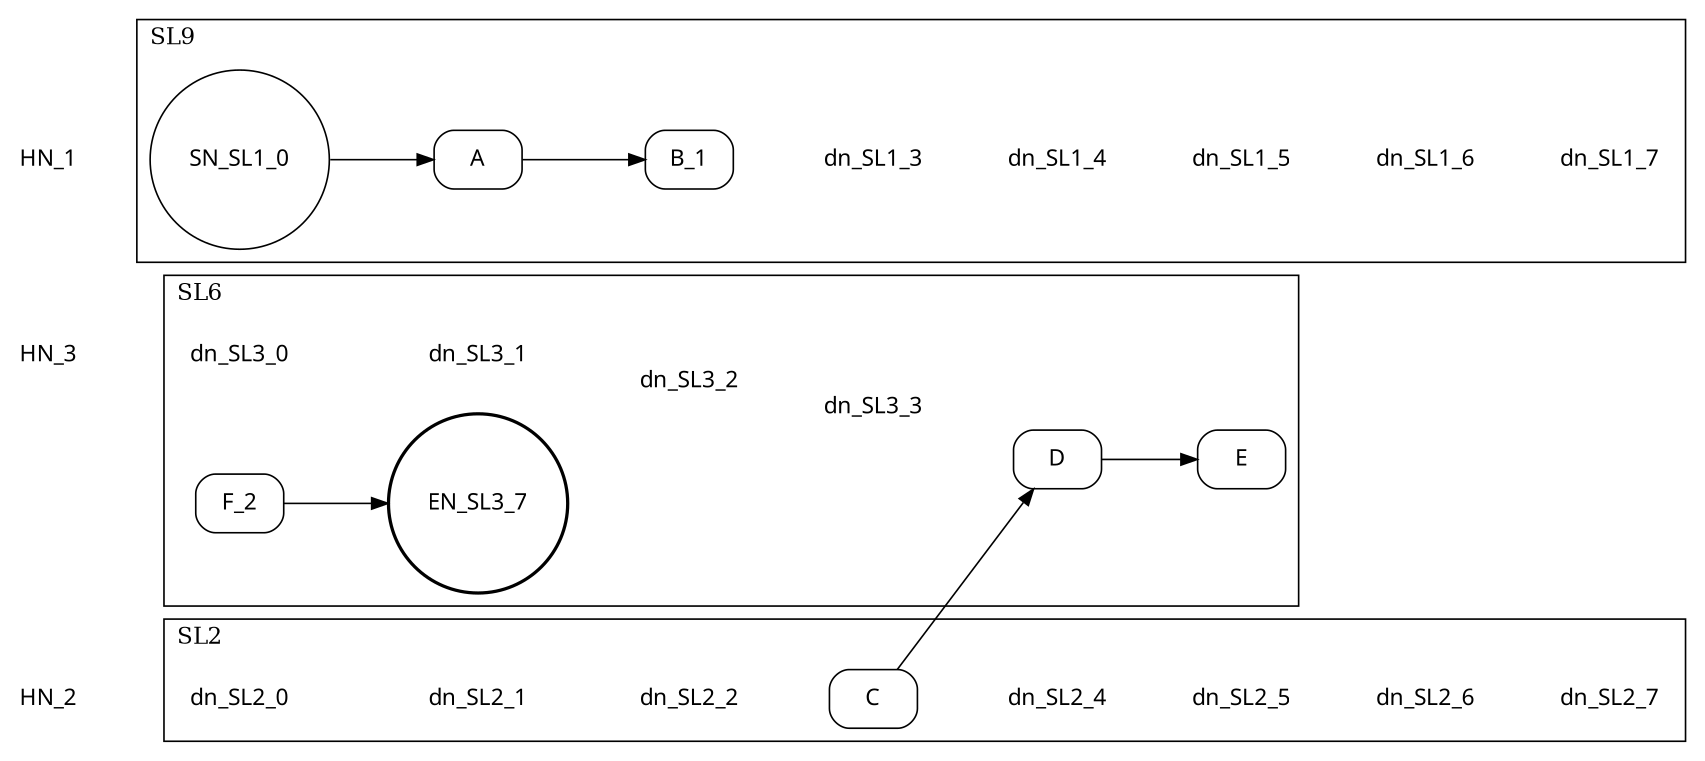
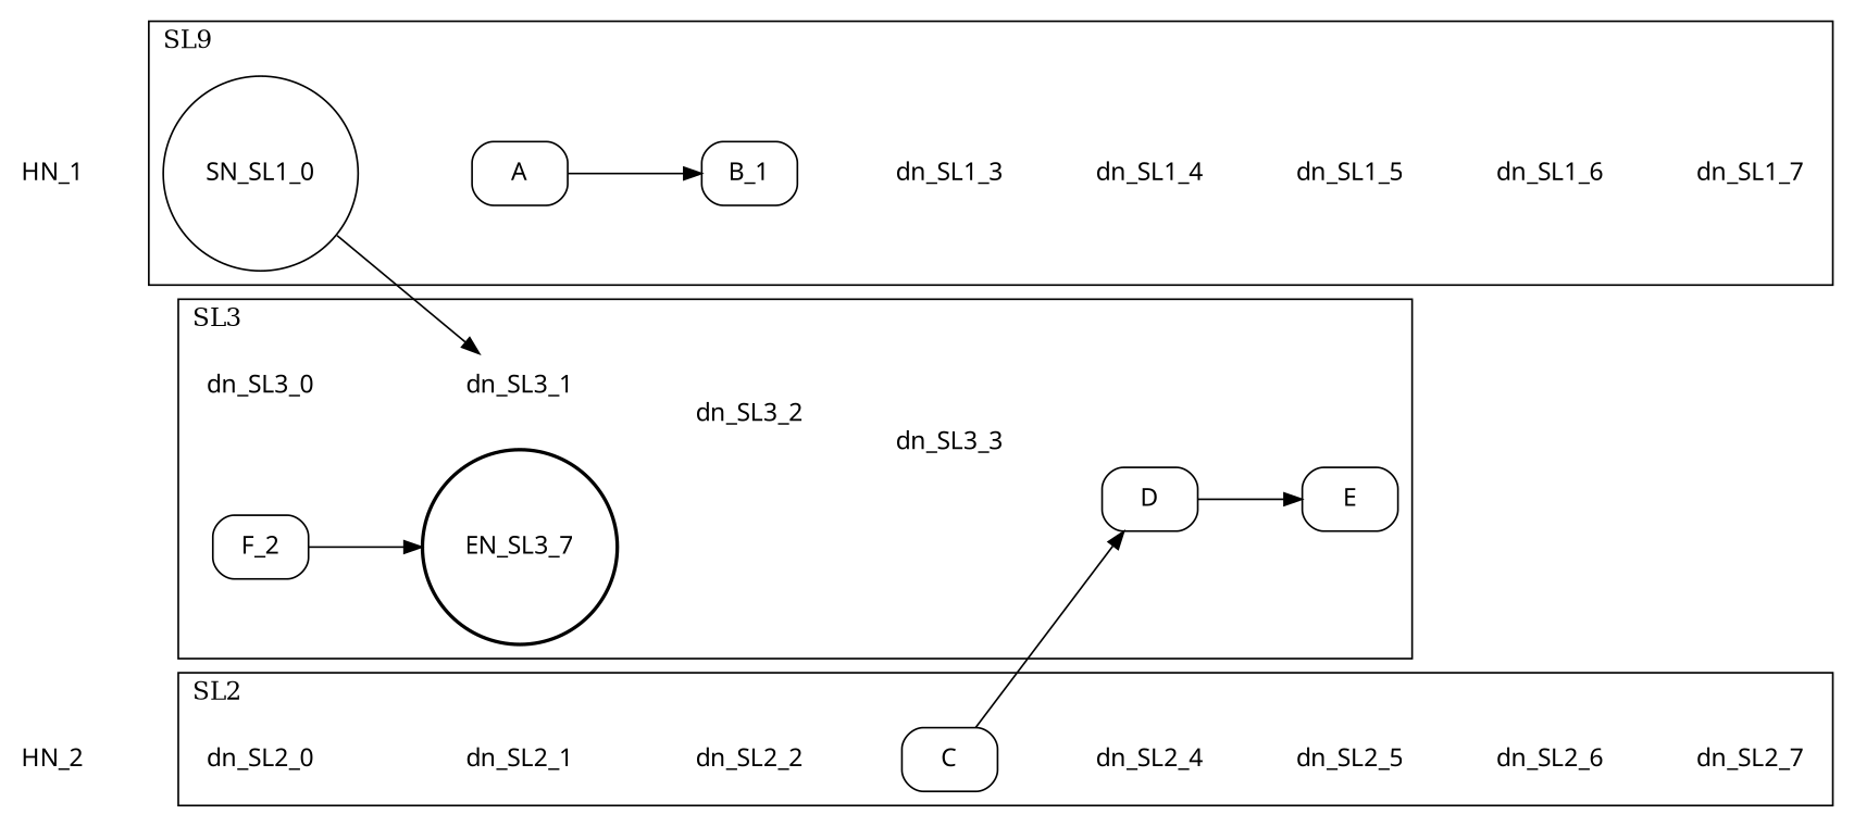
  digraph {
    rankdir=LR
    node [fontname=meiryo shape=none style=rounded]
    edge [fontname=meiryo style=invis]
    HN_1 [width=0.1]
    HN_2 [width=0.1]
-   HN_3 [width=0.1]
    n4 [label=A shape=box]
    n5 [label=B_1 shape=box]
    dn_SL1_3 [width=0.3]
    SN_SL1_0 [shape=circle width=0.3]
    dn_SL1_4 [width=0.3]
    dn_SL1_5 [width=0.3]
    dn_SL1_6 [width=0.3]
    dn_SL1_7 [width=0.3]
    n12 [label=C shape=box]
    dn_SL2_4 [width=0.3]
    dn_SL2_0 [width=0.3]
    dn_SL2_1 [width=0.3]
    dn_SL2_2 [width=0.3]
    dn_SL2_7 [width=0.3]
    dn_SL2_5 [width=0.3]
    dn_SL2_6 [width=0.3]
    n20 [label=D shape=box]
    n21 [label=E shape=box]
    n22 [label=F_2 shape=box]
    EN_SL3_7 [shape=circle style=bold width=0.3]
    dn_SL3_0 [width=0.3]
    dn_SL3_1 [width=0.3]
    dn_SL3_2 [width=0.3]
    dn_SL3_3 [width=0.3]
    subgraph sub_1 {
      rank=min
      HN_1
      HN_2
-     HN_3
    }
    subgraph cluster_2 {
      label=SL9
      labeljust=l
      n4
      n5
      dn_SL1_3
      SN_SL1_0
      dn_SL1_4
      dn_SL1_5
      dn_SL1_6
      dn_SL1_7
    }
    subgraph cluster_3 {
      label=SL2
      labeljust=l
      n12
      dn_SL2_4
      dn_SL2_0
      dn_SL2_1
      dn_SL2_2
      dn_SL2_7
      dn_SL2_5
      dn_SL2_6
    }
    subgraph cluster_4 {
-     label=SL6
+     label=SL3
      labeljust=l
      n20
      n21
      n22
      EN_SL3_7
      dn_SL3_0
      dn_SL3_1
      dn_SL3_2
      dn_SL3_3
    }
    HN_1 -> SN_SL1_0 [weight=20]
    HN_2 -> dn_SL2_0 [weight=20]
-   HN_3 -> dn_SL3_0 [weight=20]
    n4 -> n5 [style=""]
    n5 -> dn_SL1_3
    dn_SL1_3 -> dn_SL1_4
-   SN_SL1_0 -> n4 [style=""]
+   SN_SL1_0 -> dn_SL3_1 [style=""]
    dn_SL1_4 -> dn_SL1_5
    dn_SL1_5 -> dn_SL1_6
    dn_SL1_6 -> dn_SL1_7
    n12 -> dn_SL2_4
    n12 -> n20 [style=""]
    dn_SL2_4 -> dn_SL2_5
    dn_SL2_0 -> dn_SL2_1
    dn_SL2_1 -> dn_SL2_2
    dn_SL2_2 -> n12
    dn_SL2_5 -> dn_SL2_6
    dn_SL2_6 -> dn_SL2_7
    n20 -> n21 [style=""]
    n22 -> EN_SL3_7 [style=""]
    dn_SL3_0 -> dn_SL3_1
    dn_SL3_1 -> dn_SL3_2
    dn_SL3_2 -> dn_SL3_3
    dn_SL3_3 -> n20
  }
